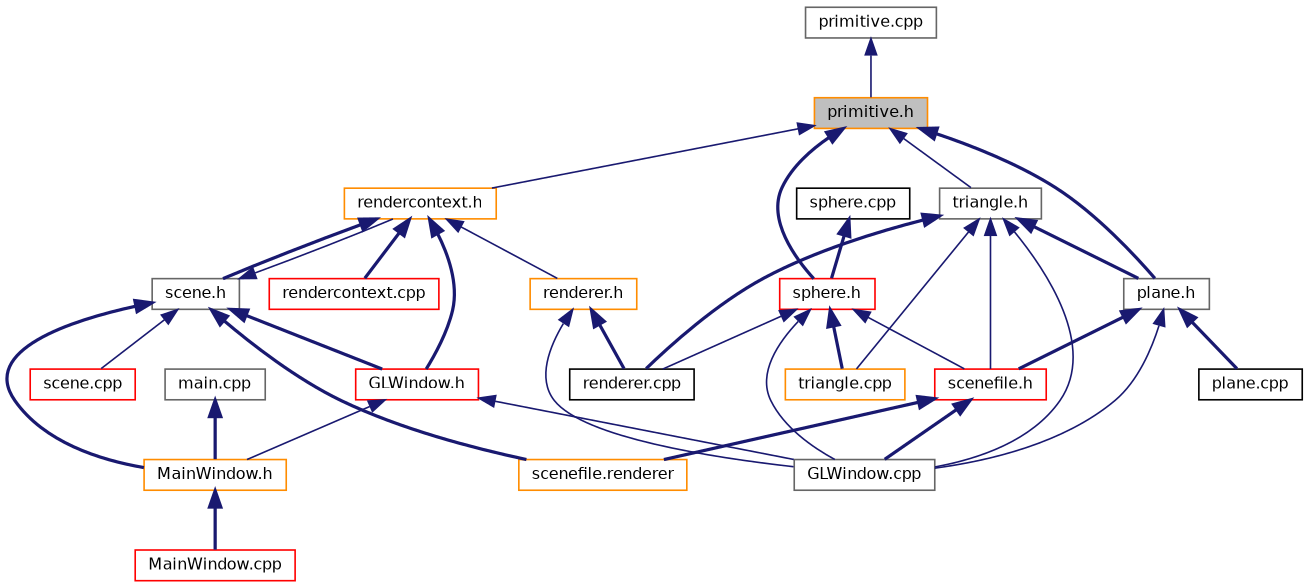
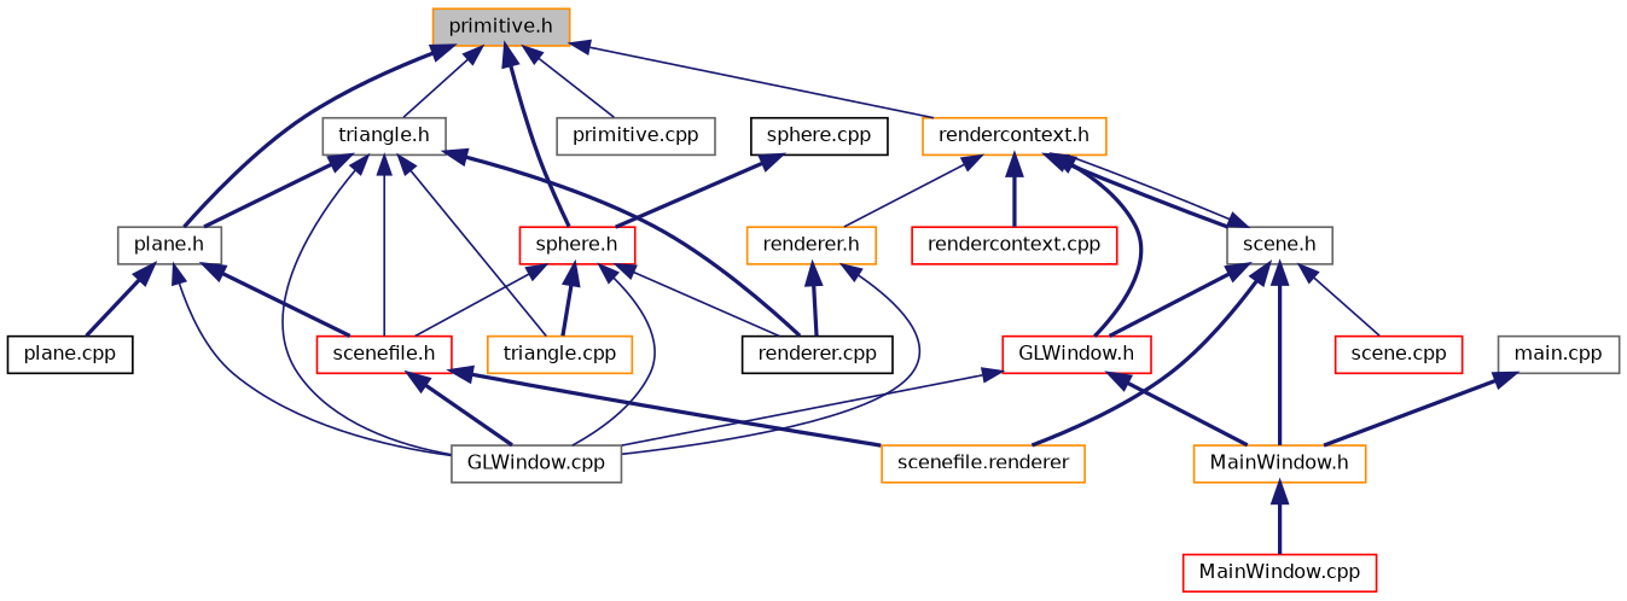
  digraph {
    node [color=darkorange fillcolor=white fontname=Helvetica fontsize=10 shape=record style=filled]
    edge [color=midnightblue dir=back fontname=Helvetica fontsize=10 labelfontname=Helvetica labelfontsize=10 style=bold]
    n1 [fillcolor=grey75 fontcolor=black height=0.2 label="primitive.h" width=0.4]
    n2 [color=gray40 height=0.2 label="primitive.cpp" width=0.4]
    n3 [height=0.2 label="rendercontext.h" width=0.4]
    n4 [color=gray40 height=0.2 label="plane.h" width=0.4]
    n5 [color=red height=0.2 label="sphere.h" width=0.4]
    n6 [color=gray40 height=0.2 label="triangle.h" width=0.4]
    n7 [color=red height=0.2 label="rendercontext.cpp" width=0.4]
    n8 [color=gray40 height=0.2 label="scene.h" width=0.4]
    n9 [color=red height=0.2 label="GLWindow.h" width=0.4]
    n10 [height=0.2 label="renderer.h" width=0.4]
    n11 [color=gray40 height=0.2 label="GLWindow.cpp" width=0.4]
    n12 [color=black height=0.2 label="plane.cpp" width=0.4]
    n13 [color=red height=0.2 label="scenefile.h" width=0.4]
    n14 [color=black height=0.2 label="renderer.cpp" width=0.4]
    n15 [height=0.2 label="triangle.cpp" width=0.4]
    n16 [color=red height=0.2 label="scene.cpp" width=0.4]
    n17 [height=0.2 label="scenefile.renderer" width=0.4]
    n18 [height=0.2 label="MainWindow.h" width=0.4]
    n19 [color=red height=0.2 label="MainWindow.cpp" width=0.4]
    n20 [color=gray40 height=0.2 label="main.cpp" width=0.4]
    n21 [color=black height=0.2 label="sphere.cpp" width=0.4]
-   n2 -> n1 [style=solid]
+   n1 -> n2 [style=solid]
    n1 -> n3 [style=solid]
    n1 -> n4
    n1 -> n5
    n1 -> n6 [style=solid]
    n3 -> n7
    n3 -> n8
    n3 -> n9
    n3 -> n10 [style=solid]
    n4 -> n11 [style=solid]
    n4 -> n12
    n4 -> n13
    n5 -> n11 [style=solid]
    n5 -> n13 [style=solid]
    n5 -> n14 [style=solid]
    n5 -> n15
    n6 -> n4
    n6 -> n11 [style=solid]
    n6 -> n13 [style=solid]
    n6 -> n14
    n6 -> n15 [style=solid]
    n8 -> n3 [style=solid]
    n8 -> n9
    n8 -> n16 [style=solid]
    n8 -> n17
    n8 -> n18
    n9 -> n11 [style=solid]
-   n9 -> n18 [style=solid]
+   n9 -> n18
    n10 -> n11 [style=solid]
    n10 -> n14
    n13 -> n11
    n13 -> n17
    n18 -> n19
    n20 -> n18
    n21 -> n5
  }
